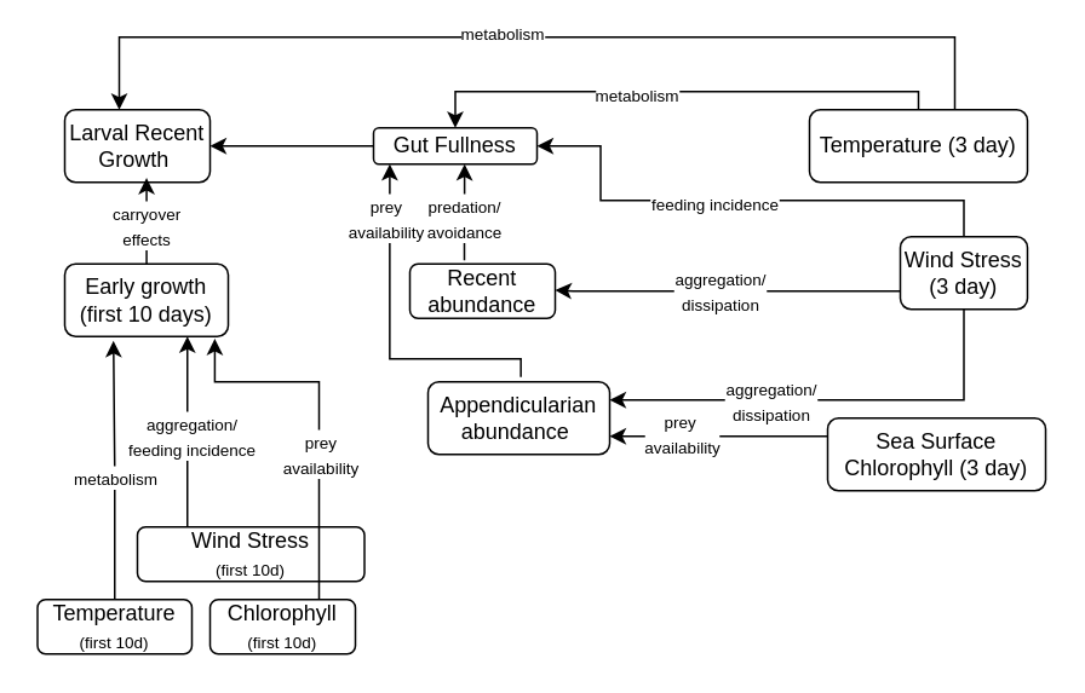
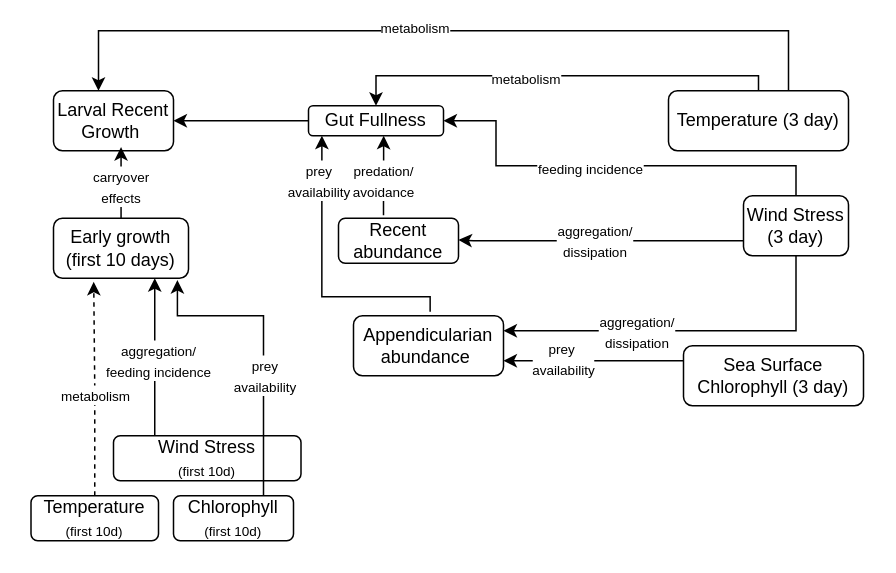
  <mxCell id="0" />
  <mxCell id="1" parent="0" />
  <mxCell id="2" value="Larval Recent Growth&amp;nbsp;" style="rounded=1;whiteSpace=wrap;html=1;" vertex="1" parent="1"><mxGeometry x="35" y="60" width="80" height="40" as="geometry" /></mxCell>
  <mxCell id="3" style="edgeStyle=orthogonalEdgeStyle;rounded=0;orthogonalLoop=1;jettySize=auto;html=1;entryX=1;entryY=0.5;entryDx=0;entryDy=0;" edge="1" parent="1" source="4" target="2"><mxGeometry relative="1" as="geometry" /></mxCell>
  <mxCell id="4" value="Gut Fullness" style="rounded=1;whiteSpace=wrap;html=1;" vertex="1" parent="1"><mxGeometry x="205" y="70" width="90" height="20" as="geometry" /></mxCell>
  <mxCell id="5" value="Early growth (first 10 days)" style="rounded=1;whiteSpace=wrap;html=1;" vertex="1" parent="1"><mxGeometry x="35" y="145" width="90" height="40" as="geometry" /></mxCell>
  <mxCell id="6" style="edgeStyle=orthogonalEdgeStyle;rounded=0;orthogonalLoop=1;jettySize=auto;html=1;entryX=0.563;entryY=0.939;entryDx=0;entryDy=0;entryPerimeter=0;" edge="1" parent="1" source="5" target="2"><mxGeometry relative="1" as="geometry" /></mxCell>
  <mxCell id="7" value="&lt;font style=&quot;font-size: 9px;&quot;&gt;carryover&lt;/font&gt;&lt;div&gt;&lt;font style=&quot;font-size: 9px;&quot;&gt;effects&lt;/font&gt;&lt;/div&gt;" style="edgeLabel;html=1;align=center;verticalAlign=middle;resizable=0;points=[];" vertex="1" connectable="0" parent="6"><mxGeometry x="-0.056" y="1" relative="1" as="geometry"><mxPoint as="offset" /></mxGeometry></mxCell>
  <mxCell id="8" value="Temperature&lt;div&gt;&lt;span style=&quot;font-size: 9px;&quot;&gt;(first 10d)&lt;/span&gt;&lt;/div&gt;" style="rounded=1;whiteSpace=wrap;html=1;" vertex="1" parent="1"><mxGeometry x="20" y="330" width="85" height="30" as="geometry" /></mxCell>
- <mxCell id="9" style="edgeStyle=orthogonalEdgeStyle;rounded=0;orthogonalLoop=1;jettySize=auto;html=1;entryX=0.298;entryY=1.06;entryDx=0;entryDy=0;entryPerimeter=0;" edge="1" parent="1" source="8" target="5"><mxGeometry relative="1" as="geometry" /></mxCell>
+ <mxCell id="9" style="edgeStyle=orthogonalEdgeStyle;rounded=0;orthogonalLoop=1;jettySize=auto;html=1;entryX=0.298;entryY=1.06;entryDx=0;entryDy=0;entryPerimeter=0;dashed=1;" edge="1" parent="1" source="8" target="5"><mxGeometry relative="1" as="geometry" /></mxCell>
  <mxCell id="10" value="&lt;font style=&quot;font-size: 9px;&quot;&gt;metabolism&lt;/font&gt;" style="edgeLabel;html=1;align=center;verticalAlign=middle;resizable=0;points=[];" vertex="1" connectable="0" parent="9"><mxGeometry x="0.273" y="-3" relative="1" as="geometry"><mxPoint x="-2" y="23" as="offset" /></mxGeometry></mxCell>
  <mxCell id="11" style="edgeStyle=orthogonalEdgeStyle;rounded=0;orthogonalLoop=1;jettySize=auto;html=1;entryX=0.75;entryY=1;entryDx=0;entryDy=0;" edge="1" parent="1" source="13" target="5"><mxGeometry relative="1" as="geometry"><Array as="points"><mxPoint x="103" y="237" /></Array></mxGeometry></mxCell>
  <mxCell id="12" value="&lt;font style=&quot;font-size: 9px;&quot;&gt;aggregation/&lt;/font&gt;&lt;div&gt;&lt;font style=&quot;font-size: 9px;&quot;&gt;feeding incidence&lt;/font&gt;&lt;/div&gt;" style="edgeLabel;html=1;align=center;verticalAlign=middle;resizable=0;points=[];" vertex="1" connectable="0" parent="11"><mxGeometry x="0.134" relative="1" as="geometry"><mxPoint x="2" y="9" as="offset" /></mxGeometry></mxCell>
  <mxCell id="13" value="Wind Stress&lt;div&gt;&lt;font style=&quot;font-size: 9px;&quot;&gt;(first 10d)&lt;/font&gt;&lt;/div&gt;" style="rounded=1;whiteSpace=wrap;html=1;" vertex="1" parent="1"><mxGeometry x="75" y="290" width="125" height="30" as="geometry" /></mxCell>
  <mxCell id="14" value="Chlorophyll&lt;div&gt;&lt;span style=&quot;font-size: 9px;&quot;&gt;(first 10d)&lt;/span&gt;&lt;/div&gt;" style="rounded=1;whiteSpace=wrap;html=1;" vertex="1" parent="1"><mxGeometry x="115" y="330" width="80" height="30" as="geometry" /></mxCell>
  <mxCell id="15" style="edgeStyle=orthogonalEdgeStyle;rounded=0;orthogonalLoop=1;jettySize=auto;html=1;entryX=0.918;entryY=1.03;entryDx=0;entryDy=0;entryPerimeter=0;" edge="1" parent="1" source="14" target="5"><mxGeometry relative="1" as="geometry"><Array as="points"><mxPoint x="175" y="210" /><mxPoint x="118" y="210" /></Array></mxGeometry></mxCell>
  <mxCell id="16" value="&lt;font style=&quot;font-size: 9px;&quot;&gt;prey&lt;/font&gt;&lt;div&gt;&lt;font style=&quot;font-size: 9px;&quot;&gt;availability&lt;/font&gt;&lt;/div&gt;" style="edgeLabel;html=1;align=center;verticalAlign=middle;resizable=0;points=[];" vertex="1" connectable="0" parent="15"><mxGeometry x="-0.01" relative="1" as="geometry"><mxPoint y="19" as="offset" /></mxGeometry></mxCell>
  <mxCell id="17" value="Appendicularian abundance&amp;nbsp;" style="rounded=1;whiteSpace=wrap;html=1;" vertex="1" parent="1"><mxGeometry x="235" y="210" width="100" height="40" as="geometry" /></mxCell>
  <mxCell id="18" style="edgeStyle=orthogonalEdgeStyle;rounded=0;orthogonalLoop=1;jettySize=auto;html=1;entryX=1;entryY=0.5;entryDx=0;entryDy=0;" edge="1" parent="1" source="24" target="4"><mxGeometry relative="1" as="geometry"><mxPoint x="305" y="80" as="targetPoint" /><Array as="points"><mxPoint x="330" y="110" /><mxPoint x="330" y="80" /></Array></mxGeometry></mxCell>
  <mxCell id="19" value="&lt;font style=&quot;font-size: 9px;&quot;&gt;feeding incidence&lt;/font&gt;" style="edgeLabel;html=1;align=center;verticalAlign=middle;resizable=0;points=[];" vertex="1" connectable="0" parent="18"><mxGeometry x="0.106" y="1" relative="1" as="geometry"><mxPoint as="offset" /></mxGeometry></mxCell>
  <mxCell id="20" style="edgeStyle=orthogonalEdgeStyle;rounded=0;orthogonalLoop=1;jettySize=auto;html=1;exitX=0.5;exitY=1;exitDx=0;exitDy=0;entryX=1;entryY=0.25;entryDx=0;entryDy=0;" edge="1" parent="1" source="24" target="17"><mxGeometry relative="1" as="geometry" /></mxCell>
  <mxCell id="21" value="&lt;font style=&quot;font-size: 9px;&quot;&gt;aggregation/&lt;/font&gt;&lt;div&gt;&lt;font style=&quot;font-size: 9px;&quot;&gt;dissipation&lt;/font&gt;&lt;/div&gt;" style="edgeLabel;html=1;align=center;verticalAlign=middle;resizable=0;points=[];" vertex="1" connectable="0" parent="20"><mxGeometry x="0.281" relative="1" as="geometry"><mxPoint as="offset" /></mxGeometry></mxCell>
  <mxCell id="22" style="edgeStyle=orthogonalEdgeStyle;rounded=0;orthogonalLoop=1;jettySize=auto;html=1;exitX=0.25;exitY=1;exitDx=0;exitDy=0;entryX=1;entryY=0.75;entryDx=0;entryDy=0;" edge="1" parent="1"><mxGeometry relative="1" as="geometry"><mxPoint x="512.5" y="151.97" as="sourcePoint" /><mxPoint x="305" y="159.47" as="targetPoint" /><Array as="points"><mxPoint x="513" y="159.97" /><mxPoint x="315" y="159.97" /></Array></mxGeometry></mxCell>
  <mxCell id="23" value="&lt;font style=&quot;font-size: 9px;&quot;&gt;aggregation/&lt;/font&gt;&lt;div&gt;&lt;font style=&quot;font-size: 9px;&quot;&gt;dissipation&lt;/font&gt;&lt;/div&gt;" style="edgeLabel;html=1;align=center;verticalAlign=middle;resizable=0;points=[];" vertex="1" connectable="0" parent="22"><mxGeometry x="0.16" y="-1" relative="1" as="geometry"><mxPoint as="offset" /></mxGeometry></mxCell>
  <mxCell id="24" value="Wind Stress (3 day)" style="rounded=1;whiteSpace=wrap;html=1;" vertex="1" parent="1"><mxGeometry x="495" y="130" width="70" height="40" as="geometry" /></mxCell>
  <mxCell id="25" style="edgeStyle=orthogonalEdgeStyle;rounded=0;orthogonalLoop=1;jettySize=auto;html=1;entryX=1;entryY=0.75;entryDx=0;entryDy=0;" edge="1" parent="1" source="27" target="17"><mxGeometry relative="1" as="geometry"><Array as="points"><mxPoint x="515" y="240" /></Array></mxGeometry></mxCell>
  <mxCell id="26" value="&lt;font style=&quot;font-size: 9px;&quot;&gt;prey&amp;nbsp;&lt;/font&gt;&lt;div&gt;&lt;font style=&quot;font-size: 9px;&quot;&gt;availability&lt;/font&gt;&lt;/div&gt;" style="edgeLabel;html=1;align=center;verticalAlign=middle;resizable=0;points=[];" vertex="1" connectable="0" parent="25"><mxGeometry x="0.357" y="-2" relative="1" as="geometry"><mxPoint as="offset" /></mxGeometry></mxCell>
  <mxCell id="27" value="Sea Surface Chlorophyll (3 day)" style="rounded=1;whiteSpace=wrap;html=1;" vertex="1" parent="1"><mxGeometry x="455" y="230" width="120" height="40" as="geometry" /></mxCell>
  <mxCell id="28" style="edgeStyle=orthogonalEdgeStyle;rounded=0;orthogonalLoop=1;jettySize=auto;html=1;entryX=0.5;entryY=0;entryDx=0;entryDy=0;" edge="1" parent="1" source="30" target="4"><mxGeometry relative="1" as="geometry"><Array as="points"><mxPoint x="505" y="50" /><mxPoint x="250" y="50" /></Array></mxGeometry></mxCell>
  <mxCell id="29" value="&lt;font style=&quot;font-size: 9px;&quot;&gt;metabolism&lt;/font&gt;" style="edgeLabel;html=1;align=center;verticalAlign=middle;resizable=0;points=[];" vertex="1" connectable="0" parent="28"><mxGeometry x="0.163" y="1" relative="1" as="geometry"><mxPoint as="offset" /></mxGeometry></mxCell>
  <mxCell id="30" value="Temperature (3 day)" style="rounded=1;whiteSpace=wrap;html=1;" vertex="1" parent="1"><mxGeometry x="445" y="60" width="120" height="40" as="geometry" /></mxCell>
  <mxCell id="31" style="edgeStyle=orthogonalEdgeStyle;rounded=0;orthogonalLoop=1;jettySize=auto;html=1;entryX=0.375;entryY=0;entryDx=0;entryDy=0;entryPerimeter=0;" edge="1" parent="1" source="30" target="2"><mxGeometry relative="1" as="geometry"><Array as="points"><mxPoint x="525" y="20" /><mxPoint x="65" y="20" /></Array></mxGeometry></mxCell>
  <mxCell id="32" value="&lt;font style=&quot;font-size: 9px;&quot;&gt;metabolism&lt;/font&gt;" style="edgeLabel;html=1;align=center;verticalAlign=middle;resizable=0;points=[];" vertex="1" connectable="0" parent="31"><mxGeometry x="0.486" y="-3" relative="1" as="geometry"><mxPoint x="111" as="offset" /></mxGeometry></mxCell>
  <mxCell id="33" value="Recent abundance" style="rounded=1;whiteSpace=wrap;html=1;" vertex="1" parent="1"><mxGeometry x="225" y="145" width="80" height="30" as="geometry" /></mxCell>
  <mxCell id="34" style="edgeStyle=orthogonalEdgeStyle;rounded=0;orthogonalLoop=1;jettySize=auto;html=1;entryX=0.087;entryY=1.135;entryDx=0;entryDy=0;entryPerimeter=0;" edge="1" parent="1"><mxGeometry relative="1" as="geometry"><mxPoint x="286.09" y="207.3" as="sourcePoint" /><mxPoint x="213.92" y="90" as="targetPoint" /><Array as="points"><mxPoint x="286.09" y="197.3" /><mxPoint x="214.09" y="197.3" /></Array></mxGeometry></mxCell>
  <mxCell id="35" value="&lt;font style=&quot;font-size: 9px;&quot;&gt;prey&lt;/font&gt;&lt;div&gt;&lt;font style=&quot;font-size: 9px;&quot;&gt;availability&lt;/font&gt;&lt;/div&gt;" style="edgeLabel;html=1;align=center;verticalAlign=middle;resizable=0;points=[];" vertex="1" connectable="0" parent="34"><mxGeometry x="0.16" y="2" relative="1" as="geometry"><mxPoint y="-50" as="offset" /></mxGeometry></mxCell>
  <mxCell id="36" style="edgeStyle=orthogonalEdgeStyle;rounded=0;orthogonalLoop=1;jettySize=auto;html=1;entryX=0.558;entryY=1.105;entryDx=0;entryDy=0;entryPerimeter=0;" edge="1" parent="1"><mxGeometry relative="1" as="geometry"><mxPoint x="255" y="143" as="sourcePoint" /><mxPoint x="255.11" y="90" as="targetPoint" /><Array as="points"><mxPoint x="254.89" y="142.9" /></Array></mxGeometry></mxCell>
  <mxCell id="37" value="&lt;font style=&quot;font-size: 9px;&quot;&gt;predation/&lt;/font&gt;&lt;div&gt;&lt;font style=&quot;font-size: 9px;&quot;&gt;avoidance&lt;/font&gt;&lt;/div&gt;" style="edgeLabel;html=1;align=center;verticalAlign=middle;resizable=0;points=[];" vertex="1" connectable="0" parent="36"><mxGeometry x="-0.023" y="1" relative="1" as="geometry"><mxPoint y="3" as="offset" /></mxGeometry></mxCell>
